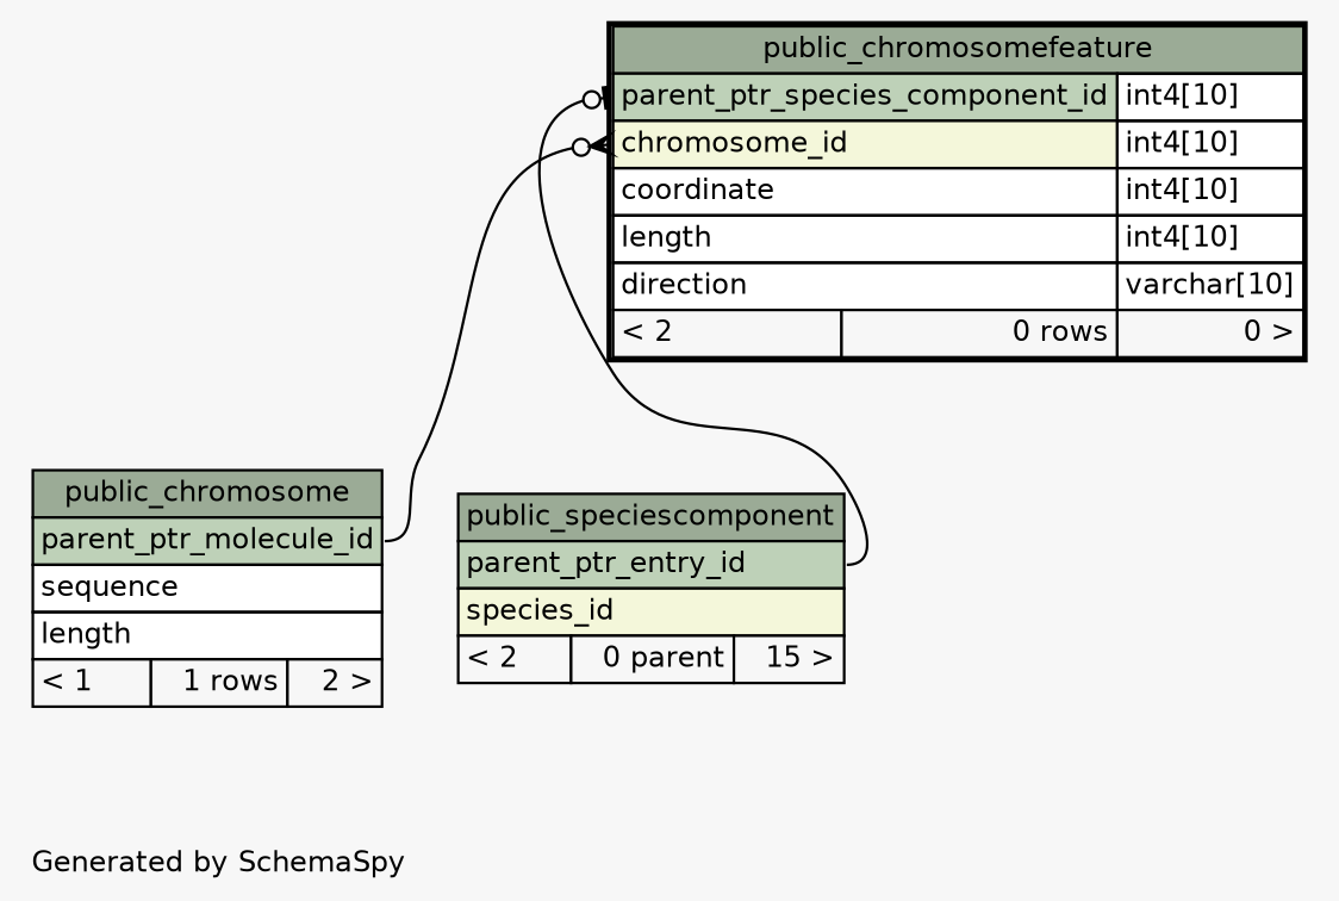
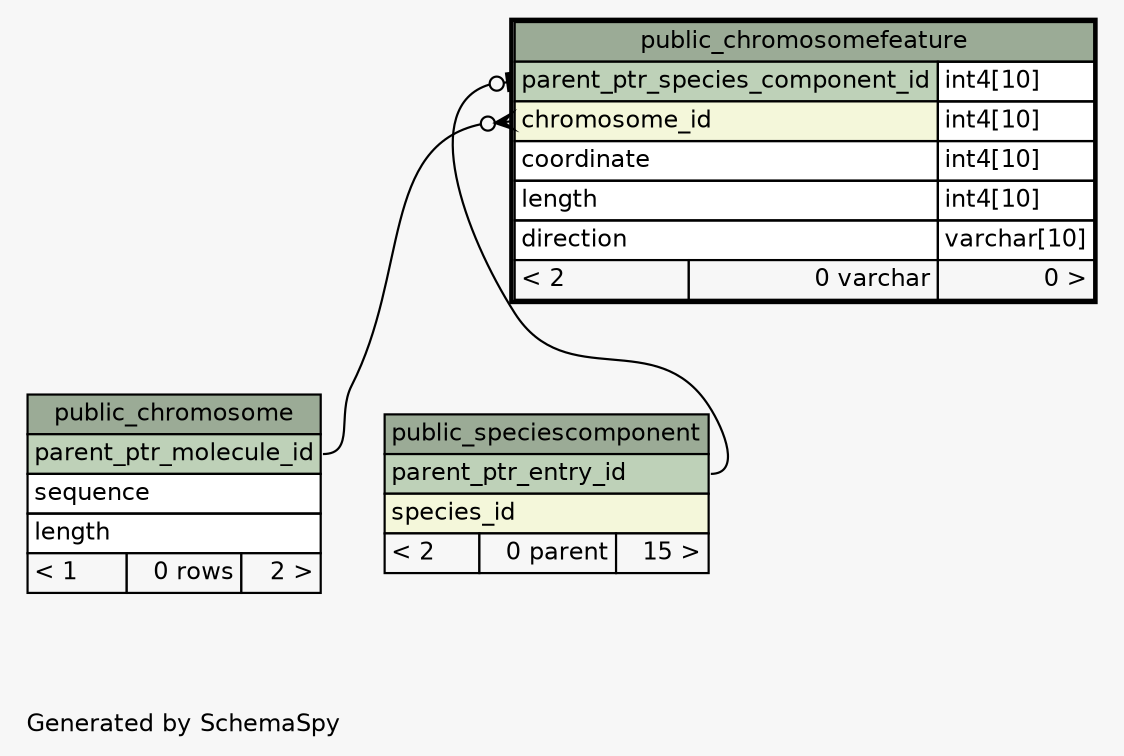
  digraph {
    bgcolor="#f7f7f7"
    fontname=Helvetica
    fontsize=11
    label="\nGenerated by SchemaSpy"
    labeljust=l
    nodesep=0.18
    rankdir=TB
    ranksep=0.46
    node [fontname=Helvetica fontsize=11 shape=plaintext]
    edge [arrowhead=none arrowsize=0.8 dir=back]
-   n1 [label=<     <TABLE BORDER="2" CELLBORDER="1" CELLSPACING="0" BGCOLOR="#ffffff">       <TR><TD COLSPAN="3" BGCOLOR="#9bab96" ALIGN="CENTER">public_chromosomefeature</TD></TR>       <TR><TD PORT="parent_ptr_species_component_id" COLSPAN="2" BGCOLOR="#bed1b8" ALIGN="LEFT">parent_ptr_species_component_id</TD><TD PORT="parent_ptr_species_component_id.type" ALIGN="LEFT">int4[10]</TD></TR>       <TR><TD PORT="chromosome_id" COLSPAN="2" BGCOLOR="#f4f7da" ALIGN="LEFT">chromosome_id</TD><TD PORT="chromosome_id.type" ALIGN="LEFT">int4[10]</TD></TR>       <TR><TD PORT="coordinate" COLSPAN="2" ALIGN="LEFT">coordinate</TD><TD PORT="coordinate.type" ALIGN="LEFT">int4[10]</TD></TR>       <TR><TD PORT="length" COLSPAN="2" ALIGN="LEFT">length</TD><TD PORT="length.type" ALIGN="LEFT">int4[10]</TD></TR>       <TR><TD PORT="direction" COLSPAN="2" ALIGN="LEFT">direction</TD><TD PORT="direction.type" ALIGN="LEFT">varchar[10]</TD></TR>       <TR><TD ALIGN="LEFT" BGCOLOR="#f7f7f7">&lt; 2</TD><TD ALIGN="RIGHT" BGCOLOR="#f7f7f7">0 rows</TD><TD ALIGN="RIGHT" BGCOLOR="#f7f7f7">0 &gt;</TD></TR>     </TABLE>>]
-   n2 [label=<     <TABLE BORDER="0" CELLBORDER="1" CELLSPACING="0" BGCOLOR="#ffffff">       <TR><TD COLSPAN="3" BGCOLOR="#9bab96" ALIGN="CENTER">public_chromosome</TD></TR>       <TR><TD PORT="parent_ptr_molecule_id" COLSPAN="3" BGCOLOR="#bed1b8" ALIGN="LEFT">parent_ptr_molecule_id</TD></TR>       <TR><TD PORT="sequence" COLSPAN="3" ALIGN="LEFT">sequence</TD></TR>       <TR><TD PORT="length" COLSPAN="3" ALIGN="LEFT">length</TD></TR>       <TR><TD ALIGN="LEFT" BGCOLOR="#f7f7f7">&lt; 1</TD><TD ALIGN="RIGHT" BGCOLOR="#f7f7f7">1 rows</TD><TD ALIGN="RIGHT" BGCOLOR="#f7f7f7">2 &gt;</TD></TR>     </TABLE>>]
+   n1 [label=<     <TABLE BORDER="2" CELLBORDER="1" CELLSPACING="0" BGCOLOR="#ffffff">       <TR><TD COLSPAN="3" BGCOLOR="#9bab96" ALIGN="CENTER">public_chromosomefeature</TD></TR>       <TR><TD PORT="parent_ptr_species_component_id" COLSPAN="2" BGCOLOR="#bed1b8" ALIGN="LEFT">parent_ptr_species_component_id</TD><TD PORT="parent_ptr_species_component_id.type" ALIGN="LEFT">int4[10]</TD></TR>       <TR><TD PORT="chromosome_id" COLSPAN="2" BGCOLOR="#f4f7da" ALIGN="LEFT">chromosome_id</TD><TD PORT="chromosome_id.type" ALIGN="LEFT">int4[10]</TD></TR>       <TR><TD PORT="coordinate" COLSPAN="2" ALIGN="LEFT">coordinate</TD><TD PORT="coordinate.type" ALIGN="LEFT">int4[10]</TD></TR>       <TR><TD PORT="length" COLSPAN="2" ALIGN="LEFT">length</TD><TD PORT="length.type" ALIGN="LEFT">int4[10]</TD></TR>       <TR><TD PORT="direction" COLSPAN="2" ALIGN="LEFT">direction</TD><TD PORT="direction.type" ALIGN="LEFT">varchar[10]</TD></TR>       <TR><TD ALIGN="LEFT" BGCOLOR="#f7f7f7">&lt; 2</TD><TD ALIGN="RIGHT" BGCOLOR="#f7f7f7">0 varchar</TD><TD ALIGN="RIGHT" BGCOLOR="#f7f7f7">0 &gt;</TD></TR>     </TABLE>>]
+   n2 [label=<     <TABLE BORDER="0" CELLBORDER="1" CELLSPACING="0" BGCOLOR="#ffffff">       <TR><TD COLSPAN="3" BGCOLOR="#9bab96" ALIGN="CENTER">public_chromosome</TD></TR>       <TR><TD PORT="parent_ptr_molecule_id" COLSPAN="3" BGCOLOR="#bed1b8" ALIGN="LEFT">parent_ptr_molecule_id</TD></TR>       <TR><TD PORT="sequence" COLSPAN="3" ALIGN="LEFT">sequence</TD></TR>       <TR><TD PORT="length" COLSPAN="3" ALIGN="LEFT">length</TD></TR>       <TR><TD ALIGN="LEFT" BGCOLOR="#f7f7f7">&lt; 1</TD><TD ALIGN="RIGHT" BGCOLOR="#f7f7f7">0 rows</TD><TD ALIGN="RIGHT" BGCOLOR="#f7f7f7">2 &gt;</TD></TR>     </TABLE>>]
    n3 [label=<     <TABLE BORDER="0" CELLBORDER="1" CELLSPACING="0" BGCOLOR="#ffffff">       <TR><TD COLSPAN="3" BGCOLOR="#9bab96" ALIGN="CENTER">public_speciescomponent</TD></TR>       <TR><TD PORT="parent_ptr_entry_id" COLSPAN="3" BGCOLOR="#bed1b8" ALIGN="LEFT">parent_ptr_entry_id</TD></TR>       <TR><TD PORT="species_id" COLSPAN="3" BGCOLOR="#f4f7da" ALIGN="LEFT">species_id</TD></TR>       <TR><TD ALIGN="LEFT" BGCOLOR="#f7f7f7">&lt; 2</TD><TD ALIGN="RIGHT" BGCOLOR="#f7f7f7">0 parent</TD><TD ALIGN="RIGHT" BGCOLOR="#f7f7f7">15 &gt;</TD></TR>     </TABLE>>]
    n1 -> n2 [arrowtail=crowodot headport="parent_ptr_molecule_id:e" tailport="chromosome_id:w"]
    n1 -> n3 [arrowtail=teeodot headport="parent_ptr_entry_id:e" tailport="parent_ptr_species_component_id:w"]
  }
